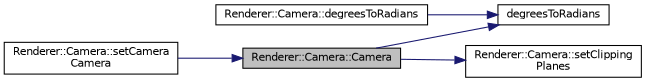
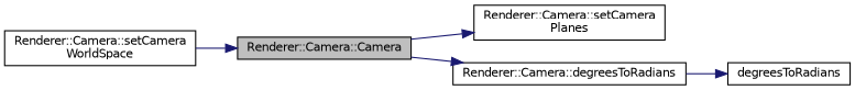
  digraph {
    rankdir=LR
    node [color=black fillcolor=white fontname=Helvetica fontsize=10 shape=record style=filled]
    edge [color=midnightblue fontname=Helvetica fontsize=10 labelfontname=Helvetica labelfontsize=10 style=solid]
    n1 [fillcolor=grey75 fontcolor=black height=0.2 label="Renderer::Camera::Camera" width=0.4]
-   n2 [height=0.2 label="Renderer::Camera::setClipping\lPlanes" width=0.4]
+   n2 [height=0.2 label="Renderer::Camera::setCamera\lPlanes" width=0.4]
    n3 [height=0.2 label="Renderer::Camera::degreesToRadians" width=0.4]
-   n4 [height=0.2 label="Renderer::Camera::setCamera\lCamera" width=0.4]
+   n4 [height=0.2 label="Renderer::Camera::setCamera\lWorldSpace" width=0.4]
    n5 [height=0.2 label=degreesToRadians width=0.4]
    n1 -> n2
-   n1 -> n5
+   n1 -> n3
    n3 -> n5
    n4 -> n1
  }
